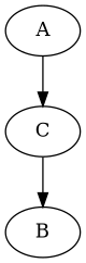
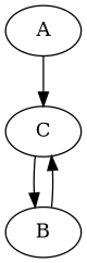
  digraph {
    n1 [label=A]
    n2 [label=C]
    n3 [label=B]
    n1 -> n2
    n2 -> n3
+   n3 -> n2
  }
